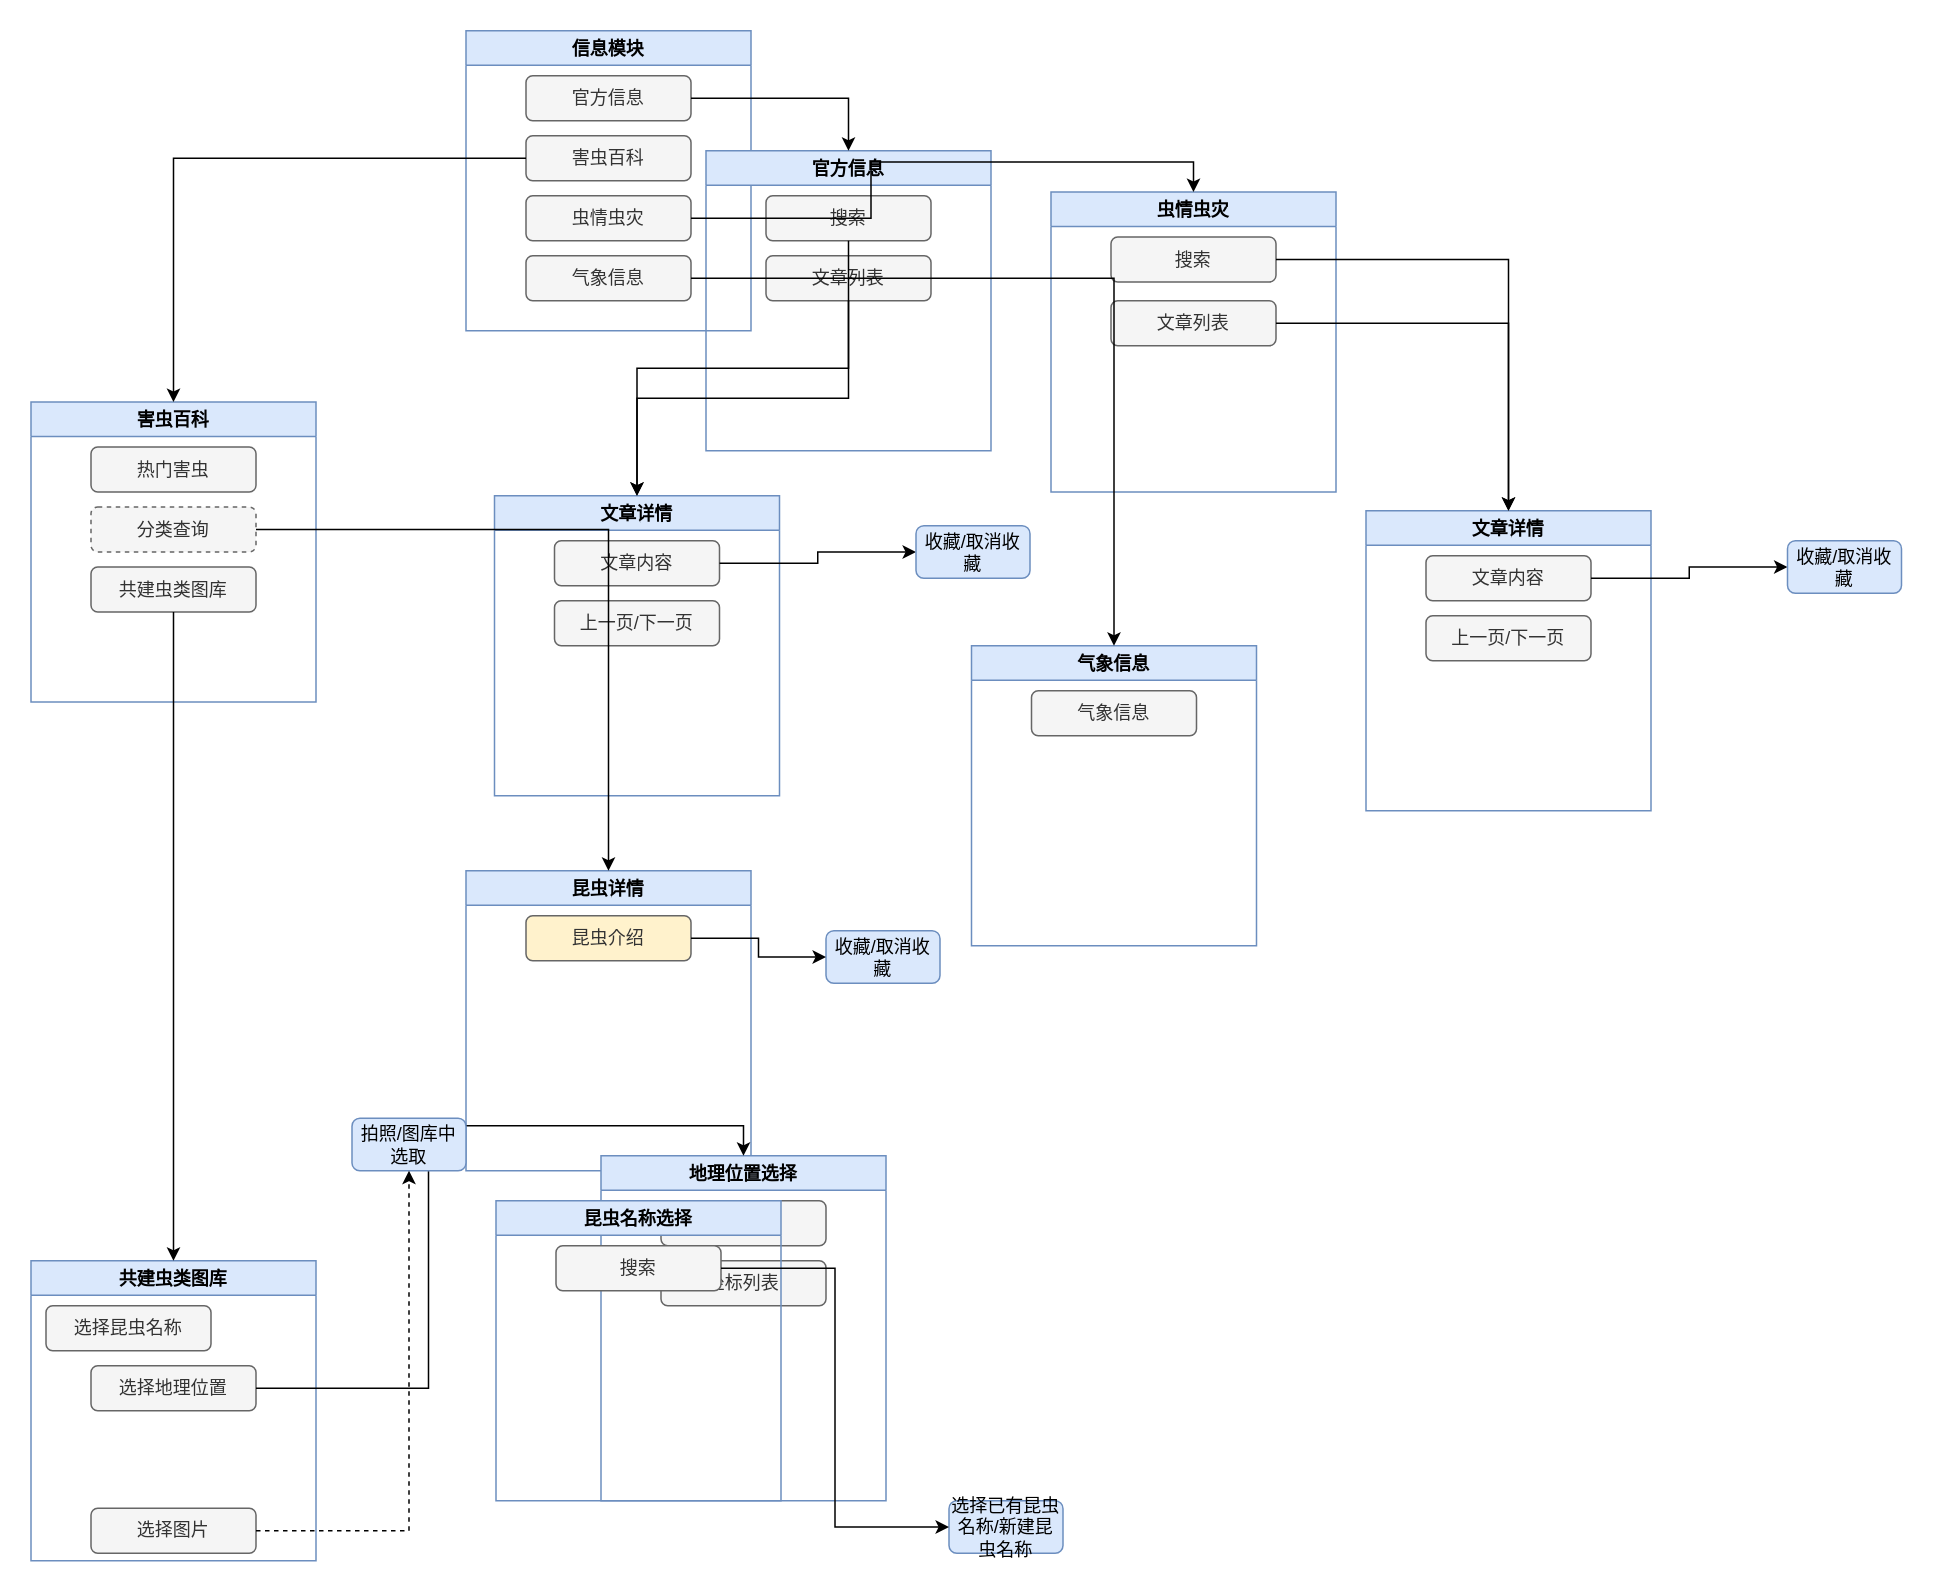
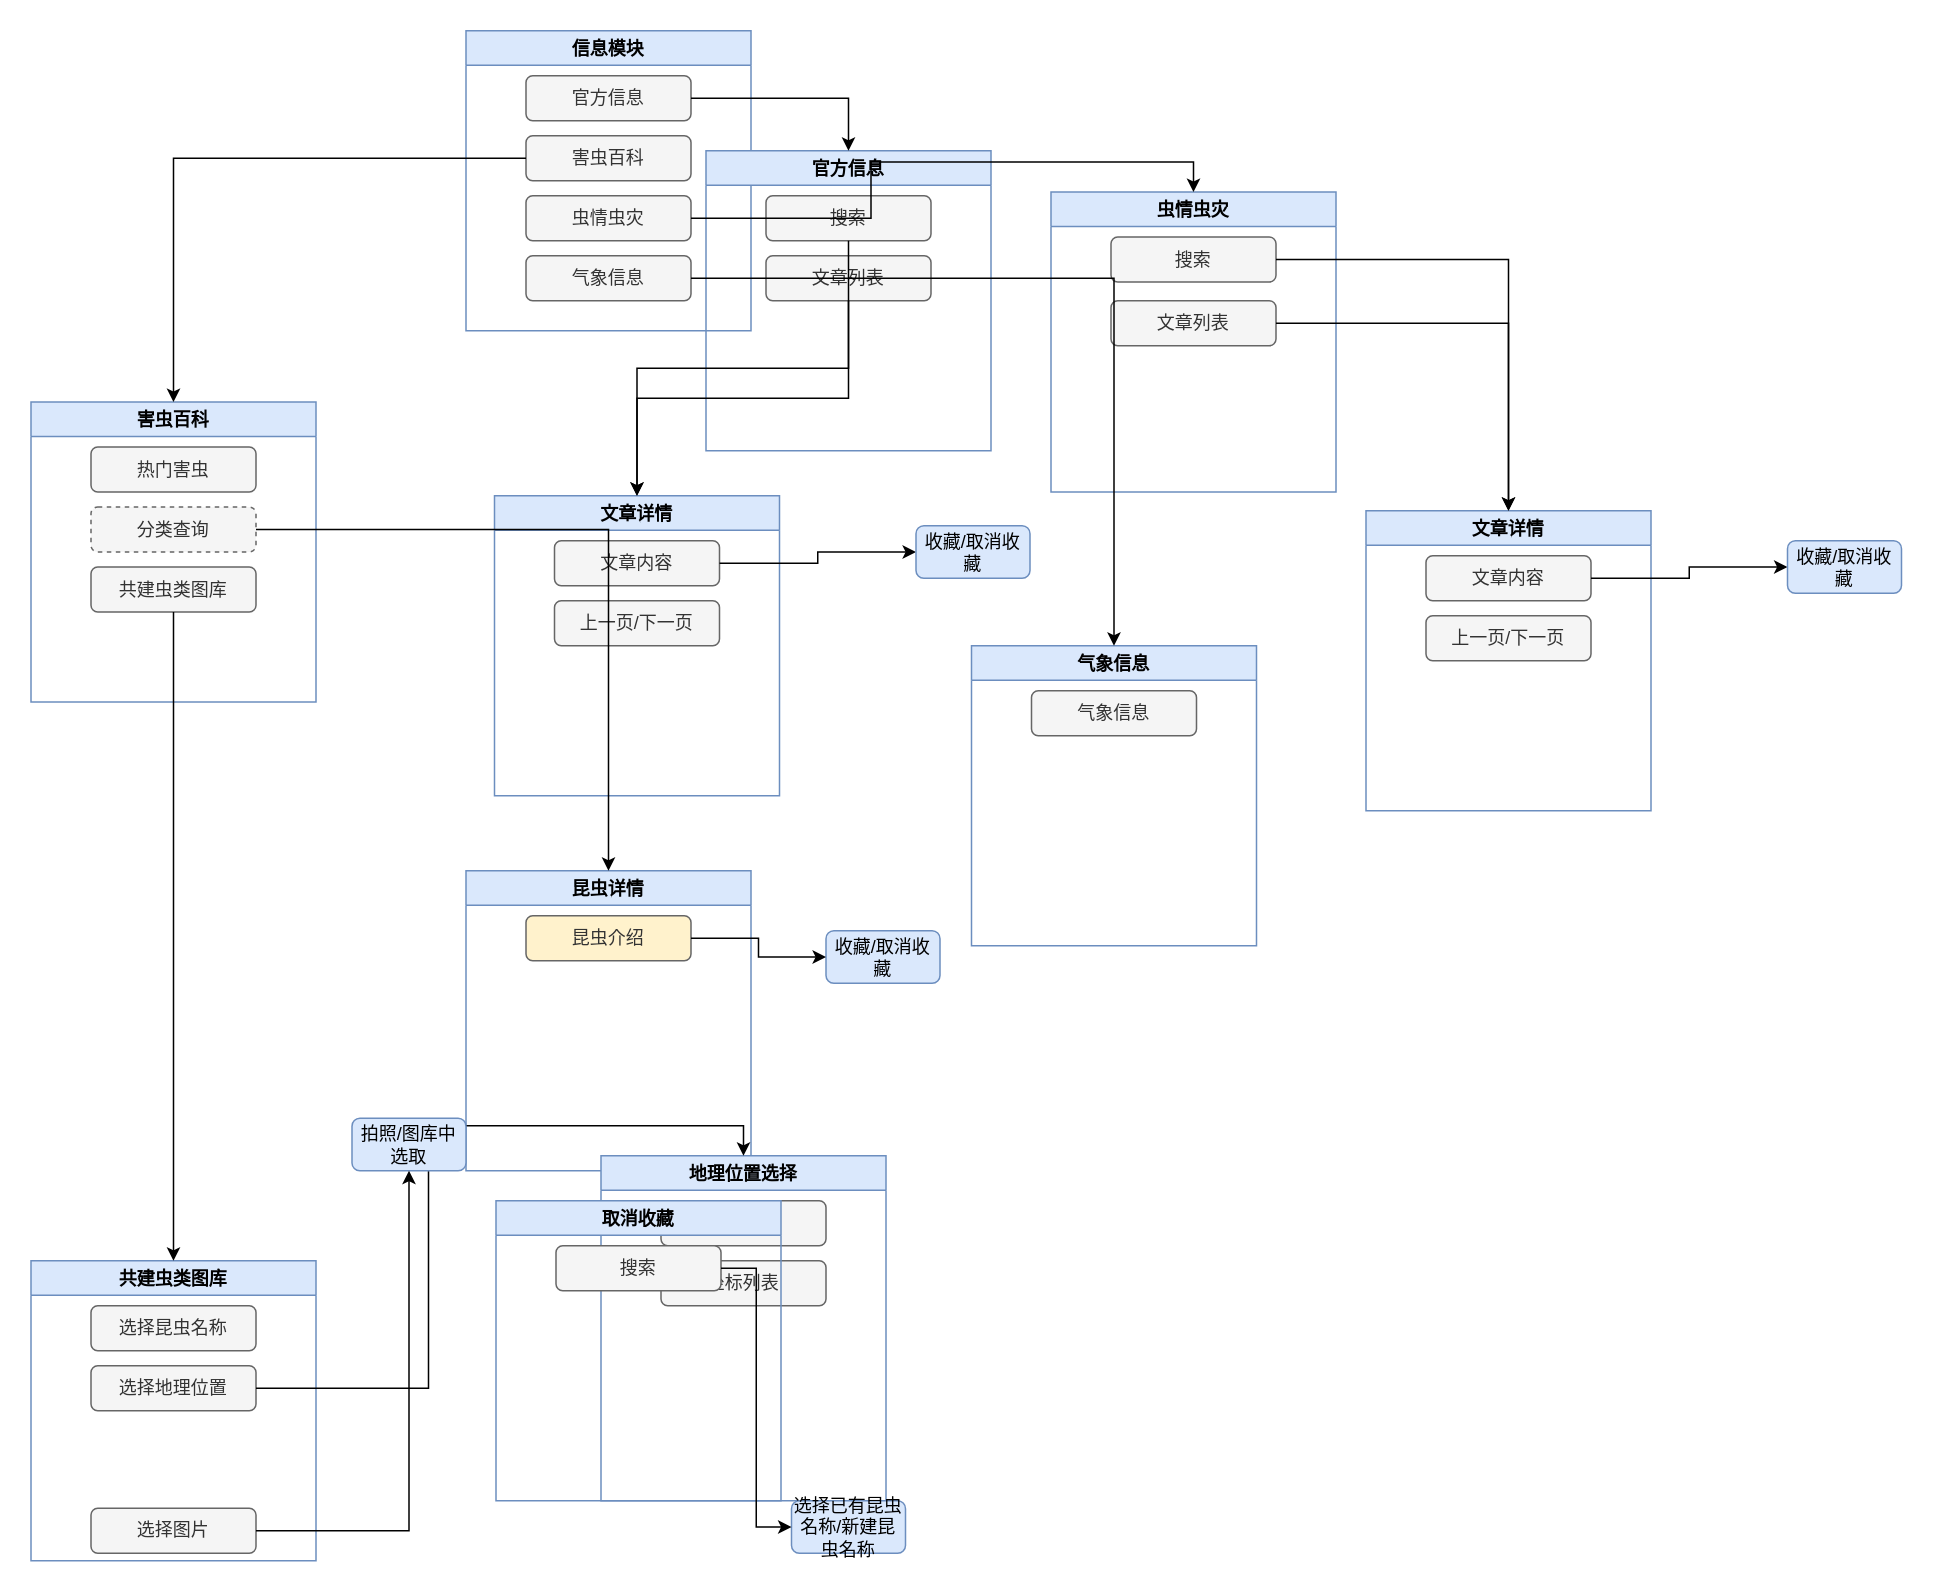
  <mxCell id="0" />
  <mxCell id="1" parent="0" />
  <mxCell id="2" value="信息模块" style="swimlane;fillColor=#dae8fc;strokeColor=#6c8ebf;" vertex="1" parent="1"><mxGeometry x="310" y="20" width="190" height="200" as="geometry" /></mxCell>
  <mxCell id="3" value="官方信息" style="rounded=1;whiteSpace=wrap;html=1;fillColor=#f5f5f5;fontColor=#333333;strokeColor=#666666;" vertex="1" parent="2"><mxGeometry x="40" y="30" width="110" height="30" as="geometry" /></mxCell>
  <mxCell id="4" value="害虫百科" style="rounded=1;whiteSpace=wrap;html=1;fillColor=#f5f5f5;fontColor=#333333;strokeColor=#666666;" vertex="1" parent="2"><mxGeometry x="40" y="70" width="110" height="30" as="geometry" /></mxCell>
  <mxCell id="5" value="虫情虫灾" style="rounded=1;whiteSpace=wrap;html=1;fillColor=#f5f5f5;fontColor=#333333;strokeColor=#666666;" vertex="1" parent="2"><mxGeometry x="40" y="110" width="110" height="30" as="geometry" /></mxCell>
  <mxCell id="6" value="气象信息" style="rounded=1;whiteSpace=wrap;html=1;fillColor=#f5f5f5;fontColor=#333333;strokeColor=#666666;" vertex="1" parent="2"><mxGeometry x="40" y="150" width="110" height="30" as="geometry" /></mxCell>
  <mxCell id="7" value="官方信息" style="swimlane;fillColor=#dae8fc;strokeColor=#6c8ebf;" vertex="1" parent="1"><mxGeometry x="470" y="100" width="190" height="200" as="geometry"><mxRectangle x="460" y="100" width="80" height="23" as="alternateBounds" /></mxGeometry></mxCell>
  <mxCell id="8" value="搜索" style="rounded=1;whiteSpace=wrap;html=1;fillColor=#f5f5f5;fontColor=#333333;strokeColor=#666666;" vertex="1" parent="7"><mxGeometry x="40" y="30" width="110" height="30" as="geometry" /></mxCell>
  <mxCell id="9" value="文章列表" style="rounded=1;whiteSpace=wrap;html=1;fillColor=#f5f5f5;fontColor=#333333;strokeColor=#666666;" vertex="1" parent="7"><mxGeometry x="40" y="70" width="110" height="30" as="geometry" /></mxCell>
  <mxCell id="10" value="文章详情" style="swimlane;fillColor=#dae8fc;strokeColor=#6c8ebf;" vertex="1" parent="1"><mxGeometry x="329" y="330" width="190" height="200" as="geometry" /></mxCell>
  <mxCell id="11" value="文章内容" style="rounded=1;whiteSpace=wrap;html=1;fillColor=#f5f5f5;fontColor=#333333;strokeColor=#666666;" vertex="1" parent="10"><mxGeometry x="40" y="30" width="110" height="30" as="geometry" /></mxCell>
  <mxCell id="12" value="上一页/下一页" style="rounded=1;whiteSpace=wrap;html=1;fillColor=#f5f5f5;fontColor=#333333;strokeColor=#666666;" vertex="1" parent="10"><mxGeometry x="40" y="70" width="110" height="30" as="geometry" /></mxCell>
  <mxCell id="13" value="" style="edgeStyle=orthogonalEdgeStyle;rounded=0;orthogonalLoop=1;jettySize=auto;html=1;entryX=0;entryY=0.5;entryDx=0;entryDy=0;" edge="1" parent="1" source="11" target="14"><mxGeometry relative="1" as="geometry"><mxPoint x="564" y="385" as="targetPoint" /></mxGeometry></mxCell>
  <mxCell id="14" value="收藏/取消收藏" style="whiteSpace=wrap;html=1;fillColor=#dae8fc;strokeColor=#6c8ebf;rounded=1;" vertex="1" parent="1"><mxGeometry x="610" y="350" width="76" height="35" as="geometry" /></mxCell>
  <mxCell id="15" style="edgeStyle=orthogonalEdgeStyle;rounded=0;orthogonalLoop=1;jettySize=auto;html=1;" edge="1" parent="1" source="8" target="10"><mxGeometry relative="1" as="geometry" /></mxCell>
  <mxCell id="16" style="edgeStyle=orthogonalEdgeStyle;rounded=0;orthogonalLoop=1;jettySize=auto;html=1;entryX=0.5;entryY=0;entryDx=0;entryDy=0;" edge="1" parent="1" source="9" target="10"><mxGeometry relative="1" as="geometry" /></mxCell>
  <mxCell id="17" value="害虫百科" style="swimlane;fillColor=#dae8fc;strokeColor=#6c8ebf;" vertex="1" parent="1"><mxGeometry x="20" y="267.5" width="190" height="200" as="geometry" /></mxCell>
  <mxCell id="18" value="热门害虫" style="rounded=1;whiteSpace=wrap;html=1;fillColor=#f5f5f5;fontColor=#333333;strokeColor=#666666;" vertex="1" parent="17"><mxGeometry x="40" y="30" width="110" height="30" as="geometry" /></mxCell>
  <mxCell id="19" value="分类查询" style="rounded=1;whiteSpace=wrap;html=1;fillColor=#f5f5f5;fontColor=#333333;strokeColor=#666666;dashed=1;" vertex="1" parent="17"><mxGeometry x="40" y="70" width="110" height="30" as="geometry" /></mxCell>
  <mxCell id="20" value="共建虫类图库" style="rounded=1;whiteSpace=wrap;html=1;fillColor=#f5f5f5;fontColor=#333333;strokeColor=#666666;" vertex="1" parent="17"><mxGeometry x="40" y="110" width="110" height="30" as="geometry" /></mxCell>
  <mxCell id="21" value="昆虫详情" style="swimlane;fillColor=#dae8fc;strokeColor=#6c8ebf;" vertex="1" parent="1"><mxGeometry x="310" y="580" width="190" height="200" as="geometry" /></mxCell>
  <mxCell id="22" value="昆虫介绍" style="rounded=1;whiteSpace=wrap;html=1;fillColor=#fff2cc;fontColor=#333333;strokeColor=#666666;" vertex="1" parent="21"><mxGeometry x="40" y="30" width="110" height="30" as="geometry" /></mxCell>
  <mxCell id="23" value="收藏/取消收藏" style="whiteSpace=wrap;html=1;fillColor=#dae8fc;strokeColor=#6c8ebf;rounded=1;" vertex="1" parent="1"><mxGeometry x="550" y="620" width="76" height="35" as="geometry" /></mxCell>
  <mxCell id="24" style="edgeStyle=orthogonalEdgeStyle;rounded=0;orthogonalLoop=1;jettySize=auto;html=1;" edge="1" parent="1" source="22" target="23"><mxGeometry relative="1" as="geometry" /></mxCell>
  <mxCell id="25" value="共建虫类图库" style="swimlane;fillColor=#dae8fc;strokeColor=#6c8ebf;" vertex="1" parent="1"><mxGeometry x="20" y="840" width="190" height="200" as="geometry" /></mxCell>
- <mxCell id="26" value="选择昆虫名称" style="rounded=1;whiteSpace=wrap;html=1;fillColor=#f5f5f5;fontColor=#333333;strokeColor=#666666;" vertex="1" parent="25"><mxGeometry x="10" y="30" width="110" height="30" as="geometry" /></mxCell>
+ <mxCell id="26" value="选择昆虫名称" style="rounded=1;whiteSpace=wrap;html=1;fillColor=#f5f5f5;fontColor=#333333;strokeColor=#666666;" vertex="1" parent="25"><mxGeometry x="40" y="30" width="110" height="30" as="geometry" /></mxCell>
  <mxCell id="27" value="选择地理位置" style="rounded=1;whiteSpace=wrap;html=1;fillColor=#f5f5f5;fontColor=#333333;strokeColor=#666666;" vertex="1" parent="25"><mxGeometry x="40" y="70" width="110" height="30" as="geometry" /></mxCell>
  <mxCell id="28" value="选择图片" style="rounded=1;whiteSpace=wrap;html=1;fillColor=#f5f5f5;fontColor=#333333;strokeColor=#666666;" vertex="1" parent="25"><mxGeometry x="40" y="165" width="110" height="30" as="geometry" /></mxCell>
  <mxCell id="29" value="气象信息" style="swimlane;fillColor=#dae8fc;strokeColor=#6c8ebf;" vertex="1" parent="1"><mxGeometry x="647" y="430" width="190" height="200" as="geometry" /></mxCell>
  <mxCell id="30" value="气象信息" style="rounded=1;whiteSpace=wrap;html=1;fillColor=#f5f5f5;fontColor=#333333;strokeColor=#666666;" vertex="1" parent="29"><mxGeometry x="40" y="30" width="110" height="30" as="geometry" /></mxCell>
  <mxCell id="31" style="edgeStyle=orthogonalEdgeStyle;rounded=0;orthogonalLoop=1;jettySize=auto;html=1;entryX=0.5;entryY=0;entryDx=0;entryDy=0;" edge="1" parent="1" source="19" target="21"><mxGeometry relative="1" as="geometry" /></mxCell>
  <mxCell id="32" style="edgeStyle=orthogonalEdgeStyle;rounded=0;orthogonalLoop=1;jettySize=auto;html=1;entryX=0.5;entryY=0;entryDx=0;entryDy=0;" edge="1" parent="1" source="20" target="25"><mxGeometry relative="1" as="geometry" /></mxCell>
  <mxCell id="33" style="edgeStyle=orthogonalEdgeStyle;rounded=0;orthogonalLoop=1;jettySize=auto;html=1;entryX=0.5;entryY=0;entryDx=0;entryDy=0;" edge="1" parent="1" source="4" target="17"><mxGeometry relative="1" as="geometry" /></mxCell>
  <mxCell id="34" value="虫情虫灾" style="swimlane;fillColor=#dae8fc;strokeColor=#6c8ebf;" vertex="1" parent="1"><mxGeometry x="700" y="127.5" width="190" height="200" as="geometry" /></mxCell>
  <mxCell id="35" value="搜索" style="rounded=1;whiteSpace=wrap;html=1;fillColor=#f5f5f5;fontColor=#333333;strokeColor=#666666;" vertex="1" parent="34"><mxGeometry x="40" y="30" width="110" height="30" as="geometry" /></mxCell>
  <mxCell id="36" value="文章列表" style="rounded=1;whiteSpace=wrap;html=1;fillColor=#f5f5f5;fontColor=#333333;strokeColor=#666666;" vertex="1" parent="34"><mxGeometry x="40" y="72.5" width="110" height="30" as="geometry" /></mxCell>
  <mxCell id="37" value="文章详情" style="swimlane;fillColor=#dae8fc;strokeColor=#6c8ebf;" vertex="1" parent="1"><mxGeometry x="910" y="340" width="190" height="200" as="geometry" /></mxCell>
  <mxCell id="38" value="文章内容" style="rounded=1;whiteSpace=wrap;html=1;fillColor=#f5f5f5;fontColor=#333333;strokeColor=#666666;" vertex="1" parent="37"><mxGeometry x="40" y="30" width="110" height="30" as="geometry" /></mxCell>
  <mxCell id="39" value="上一页/下一页" style="rounded=1;whiteSpace=wrap;html=1;fillColor=#f5f5f5;fontColor=#333333;strokeColor=#666666;" vertex="1" parent="37"><mxGeometry x="40" y="70" width="110" height="30" as="geometry" /></mxCell>
  <mxCell id="40" value="" style="edgeStyle=orthogonalEdgeStyle;rounded=0;orthogonalLoop=1;jettySize=auto;html=1;entryX=0;entryY=0.5;entryDx=0;entryDy=0;" edge="1" parent="1" source="38" target="41"><mxGeometry relative="1" as="geometry"><mxPoint x="1145" y="395" as="targetPoint" /></mxGeometry></mxCell>
  <mxCell id="41" value="收藏/取消收藏" style="whiteSpace=wrap;html=1;fillColor=#dae8fc;strokeColor=#6c8ebf;rounded=1;" vertex="1" parent="1"><mxGeometry x="1191" y="360" width="76" height="35" as="geometry" /></mxCell>
  <mxCell id="42" style="edgeStyle=orthogonalEdgeStyle;rounded=0;orthogonalLoop=1;jettySize=auto;html=1;entryX=0.5;entryY=0;entryDx=0;entryDy=0;" edge="1" parent="1" source="35" target="37"><mxGeometry relative="1" as="geometry" /></mxCell>
  <mxCell id="43" style="edgeStyle=orthogonalEdgeStyle;rounded=0;orthogonalLoop=1;jettySize=auto;html=1;entryX=0.5;entryY=0;entryDx=0;entryDy=0;" edge="1" parent="1" source="36" target="37"><mxGeometry relative="1" as="geometry" /></mxCell>
  <mxCell id="44" style="edgeStyle=orthogonalEdgeStyle;rounded=0;orthogonalLoop=1;jettySize=auto;html=1;entryX=0.5;entryY=0;entryDx=0;entryDy=0;" edge="1" parent="1" source="5" target="34"><mxGeometry relative="1" as="geometry" /></mxCell>
  <mxCell id="45" style="edgeStyle=orthogonalEdgeStyle;rounded=0;orthogonalLoop=1;jettySize=auto;html=1;entryX=0.5;entryY=0;entryDx=0;entryDy=0;" edge="1" parent="1" source="6" target="29"><mxGeometry relative="1" as="geometry" /></mxCell>
  <mxCell id="46" style="edgeStyle=orthogonalEdgeStyle;rounded=0;orthogonalLoop=1;jettySize=auto;html=1;entryX=0.5;entryY=0;entryDx=0;entryDy=0;" edge="1" parent="1" source="3" target="7"><mxGeometry relative="1" as="geometry" /></mxCell>
  <mxCell id="47" value="地理位置选择" style="swimlane;fillColor=#dae8fc;strokeColor=#6c8ebf;" vertex="1" parent="1"><mxGeometry x="400" y="770" width="190" height="230" as="geometry" /></mxCell>
  <mxCell id="48" value="地图" style="rounded=1;whiteSpace=wrap;html=1;fillColor=#f5f5f5;fontColor=#333333;strokeColor=#666666;" vertex="1" parent="47"><mxGeometry x="40" y="30" width="110" height="30" as="geometry" /></mxCell>
  <mxCell id="49" value="坐标列表" style="rounded=1;whiteSpace=wrap;html=1;fillColor=#f5f5f5;fontColor=#333333;strokeColor=#666666;" vertex="1" parent="47"><mxGeometry x="40" y="70" width="110" height="30" as="geometry" /></mxCell>
- <mxCell id="50" value="昆虫名称选择" style="swimlane;fillColor=#dae8fc;strokeColor=#6c8ebf;" vertex="1" parent="47"><mxGeometry x="-70" y="30" width="190" height="200" as="geometry" /></mxCell>
+ <mxCell id="50" value="取消收藏" style="swimlane;fillColor=#dae8fc;strokeColor=#6c8ebf;" vertex="1" parent="47"><mxGeometry x="-70" y="30" width="190" height="200" as="geometry" /></mxCell>
  <mxCell id="51" value="搜索" style="rounded=1;whiteSpace=wrap;html=1;fillColor=#f5f5f5;fontColor=#333333;strokeColor=#666666;" vertex="1" parent="50"><mxGeometry x="40" y="30" width="110" height="30" as="geometry" /></mxCell>
  <mxCell id="52" style="edgeStyle=orthogonalEdgeStyle;rounded=0;orthogonalLoop=1;jettySize=auto;html=1;entryX=0.5;entryY=0;entryDx=0;entryDy=0;" edge="1" parent="1" source="27" target="47"><mxGeometry relative="1" as="geometry" /></mxCell>
  <mxCell id="53" value="拍照/图库中选取" style="whiteSpace=wrap;html=1;fillColor=#dae8fc;strokeColor=#6c8ebf;rounded=1;" vertex="1" parent="1"><mxGeometry x="234" y="745" width="76" height="35" as="geometry" /></mxCell>
- <mxCell id="54" style="edgeStyle=orthogonalEdgeStyle;rounded=0;orthogonalLoop=1;jettySize=auto;html=1;dashed=1;" edge="1" parent="1" source="28" target="53"><mxGeometry relative="1" as="geometry" /></mxCell>
- <mxCell id="55" value="选择已有昆虫名称/新建昆虫名称" style="whiteSpace=wrap;html=1;fillColor=#dae8fc;strokeColor=#6c8ebf;rounded=1;" vertex="1" parent="1"><mxGeometry x="632" y="1000" width="76" height="35" as="geometry" /></mxCell>
+ <mxCell id="54" style="edgeStyle=orthogonalEdgeStyle;rounded=0;orthogonalLoop=1;jettySize=auto;html=1;" edge="1" parent="1" source="28" target="53"><mxGeometry relative="1" as="geometry" /></mxCell>
+ <mxCell id="55" value="选择已有昆虫名称/新建昆虫名称" style="whiteSpace=wrap;html=1;fillColor=#dae8fc;strokeColor=#6c8ebf;rounded=1;" vertex="1" parent="1"><mxGeometry x="527" y="1000" width="76" height="35" as="geometry" /></mxCell>
  <mxCell id="56" style="edgeStyle=orthogonalEdgeStyle;rounded=0;orthogonalLoop=1;jettySize=auto;html=1;entryX=0;entryY=0.5;entryDx=0;entryDy=0;" edge="1" parent="1" source="51" target="55"><mxGeometry relative="1" as="geometry" /></mxCell>
